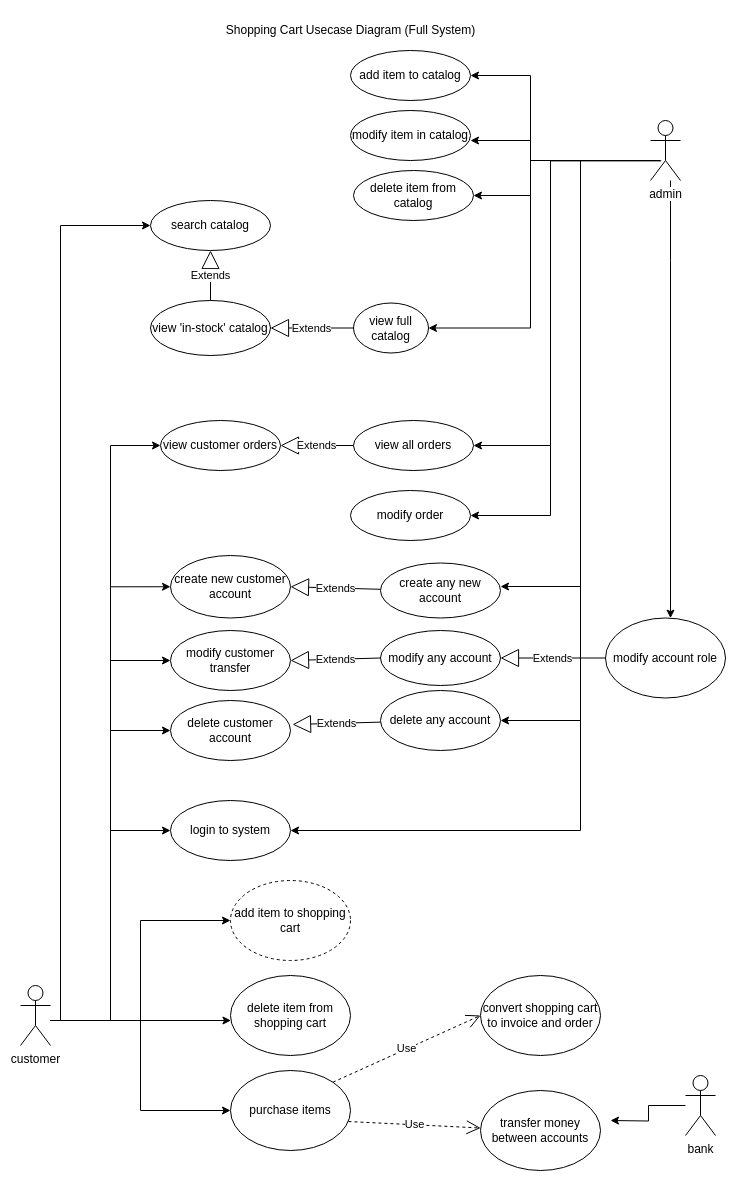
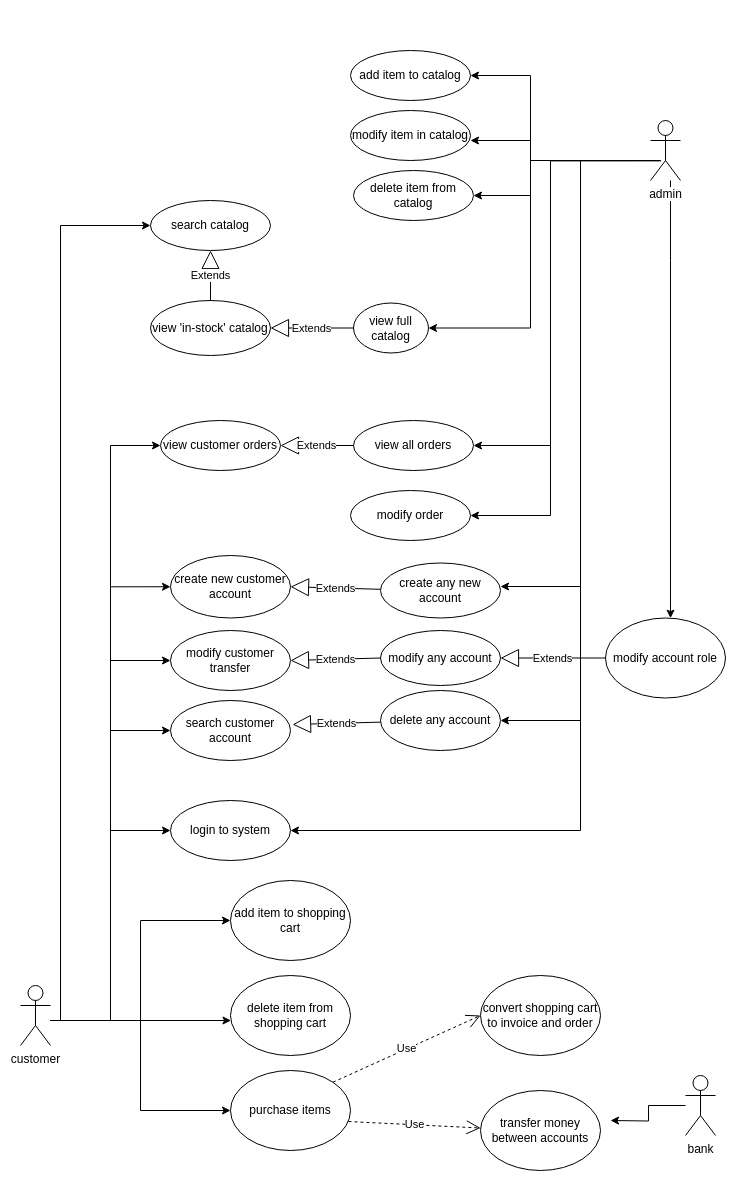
  <mxCell id="0" />
  <mxCell id="1" parent="0" />
  <mxCell id="2" style="edgeStyle=orthogonalEdgeStyle;rounded=0;orthogonalLoop=1;jettySize=auto;html=1;entryX=0;entryY=0.5;entryDx=0;entryDy=0;" parent="1" source="10" target="24" edge="1"><mxGeometry relative="1" as="geometry"><Array as="points"><mxPoint x="140" y="1020" /><mxPoint x="140" y="920" /></Array></mxGeometry></mxCell>
  <mxCell id="3" style="edgeStyle=orthogonalEdgeStyle;rounded=0;orthogonalLoop=1;jettySize=auto;html=1;" parent="1" source="10" target="25" edge="1"><mxGeometry relative="1" as="geometry"><Array as="points"><mxPoint x="80" y="1020" /><mxPoint x="80" y="1020" /></Array></mxGeometry></mxCell>
  <mxCell id="4" style="edgeStyle=orthogonalEdgeStyle;rounded=0;orthogonalLoop=1;jettySize=auto;html=1;entryX=0;entryY=0.5;entryDx=0;entryDy=0;" parent="1" source="10" target="26" edge="1"><mxGeometry relative="1" as="geometry"><Array as="points"><mxPoint x="140" y="1020" /><mxPoint x="140" y="1110" /></Array></mxGeometry></mxCell>
  <mxCell id="5" style="edgeStyle=orthogonalEdgeStyle;rounded=0;orthogonalLoop=1;jettySize=auto;html=1;entryX=0;entryY=0.5;entryDx=0;entryDy=0;" parent="1" source="10" target="38" edge="1"><mxGeometry relative="1" as="geometry"><Array as="points"><mxPoint x="110" y="1020" /><mxPoint x="110" y="830" /></Array></mxGeometry></mxCell>
  <mxCell id="6" style="edgeStyle=orthogonalEdgeStyle;rounded=0;orthogonalLoop=1;jettySize=auto;html=1;entryX=0;entryY=0.5;entryDx=0;entryDy=0;" parent="1" source="10" target="37" edge="1"><mxGeometry relative="1" as="geometry"><Array as="points"><mxPoint x="110" y="1020" /><mxPoint x="110" y="730" /></Array></mxGeometry></mxCell>
  <mxCell id="7" style="edgeStyle=orthogonalEdgeStyle;rounded=0;orthogonalLoop=1;jettySize=auto;html=1;entryX=0;entryY=0.5;entryDx=0;entryDy=0;" parent="1" source="10" target="36" edge="1"><mxGeometry relative="1" as="geometry"><Array as="points"><mxPoint x="110" y="1020" /><mxPoint x="110" y="660" /></Array></mxGeometry></mxCell>
  <mxCell id="8" style="edgeStyle=orthogonalEdgeStyle;rounded=0;orthogonalLoop=1;jettySize=auto;html=1;entryX=0;entryY=0.5;entryDx=0;entryDy=0;" parent="1" source="10" target="35" edge="1"><mxGeometry relative="1" as="geometry"><Array as="points"><mxPoint x="110" y="1020" /><mxPoint x="110" y="586" /></Array></mxGeometry></mxCell>
  <mxCell id="9" style="edgeStyle=orthogonalEdgeStyle;rounded=0;orthogonalLoop=1;jettySize=auto;html=1;exitX=1;exitY=0.333;exitDx=0;exitDy=0;exitPerimeter=0;" parent="1" source="10" edge="1"><mxGeometry relative="1" as="geometry"><mxPoint x="49.889" y="1005.111" as="targetPoint" /></mxGeometry></mxCell>
  <mxCell id="10" value="customer" style="shape=umlActor;verticalLabelPosition=bottom;labelBackgroundColor=#ffffff;verticalAlign=top;html=1;" parent="1" vertex="1"><mxGeometry x="20" y="985" width="30" height="60" as="geometry" /></mxCell>
  <mxCell id="11" style="edgeStyle=orthogonalEdgeStyle;rounded=0;html=1;exitX=0.5;exitY=1;entryX=0.5;entryY=0;jettySize=auto;orthogonalLoop=1;" parent="1" edge="1"><mxGeometry relative="1" as="geometry"><mxPoint x="420" y="180" as="sourcePoint" /></mxGeometry></mxCell>
  <mxCell id="12" style="edgeStyle=orthogonalEdgeStyle;rounded=0;html=1;exitX=0.5;exitY=1;entryX=0.5;entryY=0;jettySize=auto;orthogonalLoop=1;" parent="1" edge="1"><mxGeometry relative="1" as="geometry"><mxPoint x="420" y="90" as="sourcePoint" /></mxGeometry></mxCell>
  <mxCell id="13" style="edgeStyle=orthogonalEdgeStyle;rounded=0;html=1;exitX=1;exitY=0;entryX=0;entryY=0.5;jettySize=auto;orthogonalLoop=1;" parent="1" edge="1"><mxGeometry relative="1" as="geometry"><mxPoint x="469" y="210" as="sourcePoint" /></mxGeometry></mxCell>
  <mxCell id="14" style="edgeStyle=orthogonalEdgeStyle;rounded=0;html=1;exitX=0.5;exitY=1;entryX=0.5;entryY=0;jettySize=auto;orthogonalLoop=1;" parent="1" edge="1"><mxGeometry relative="1" as="geometry"><mxPoint x="420" y="380" as="sourcePoint" /></mxGeometry></mxCell>
  <mxCell id="15" style="edgeStyle=orthogonalEdgeStyle;rounded=0;html=1;exitX=1;exitY=0.5;entryX=0;entryY=0.5;jettySize=auto;orthogonalLoop=1;" parent="1" edge="1"><mxGeometry relative="1" as="geometry"><mxPoint x="500" y="460" as="sourcePoint" /></mxGeometry></mxCell>
  <mxCell id="16" style="edgeStyle=orthogonalEdgeStyle;rounded=0;orthogonalLoop=1;jettySize=auto;html=1;" parent="1" source="23" edge="1"><mxGeometry relative="1" as="geometry"><mxPoint x="470" y="75" as="targetPoint" /><Array as="points"><mxPoint x="530" y="160" /><mxPoint x="530" y="75" /></Array></mxGeometry></mxCell>
  <mxCell id="17" style="edgeStyle=orthogonalEdgeStyle;rounded=0;orthogonalLoop=1;jettySize=auto;html=1;" parent="1" source="23" edge="1"><mxGeometry relative="1" as="geometry"><mxPoint x="470" y="140" as="targetPoint" /><Array as="points"><mxPoint x="530" y="160" /><mxPoint x="530" y="140" /><mxPoint x="470" y="140" /></Array></mxGeometry></mxCell>
  <mxCell id="18" style="edgeStyle=orthogonalEdgeStyle;rounded=0;orthogonalLoop=1;jettySize=auto;html=1;entryX=1;entryY=0.5;entryDx=0;entryDy=0;" parent="1" source="23" target="29" edge="1"><mxGeometry relative="1" as="geometry"><Array as="points"><mxPoint x="530" y="160" /><mxPoint x="530" y="195" /></Array></mxGeometry></mxCell>
  <mxCell id="19" style="edgeStyle=orthogonalEdgeStyle;rounded=0;orthogonalLoop=1;jettySize=auto;html=1;" parent="1" source="23" target="33" edge="1"><mxGeometry relative="1" as="geometry"><Array as="points"><mxPoint x="670" y="260" /><mxPoint x="670" y="260" /></Array></mxGeometry></mxCell>
  <mxCell id="20" style="edgeStyle=orthogonalEdgeStyle;rounded=0;orthogonalLoop=1;jettySize=auto;html=1;" parent="1" source="23" edge="1"><mxGeometry relative="1" as="geometry"><Array as="points"><mxPoint x="580" y="160" /><mxPoint x="580" y="586" /></Array><mxPoint x="500" y="586" as="targetPoint" /></mxGeometry></mxCell>
  <mxCell id="21" style="edgeStyle=orthogonalEdgeStyle;rounded=0;orthogonalLoop=1;jettySize=auto;html=1;entryX=1;entryY=0.5;entryDx=0;entryDy=0;" parent="1" source="23" target="32" edge="1"><mxGeometry relative="1" as="geometry"><Array as="points"><mxPoint x="580" y="160" /><mxPoint x="580" y="720" /></Array></mxGeometry></mxCell>
  <mxCell id="22" style="edgeStyle=orthogonalEdgeStyle;rounded=0;orthogonalLoop=1;jettySize=auto;html=1;entryX=1;entryY=0.5;entryDx=0;entryDy=0;" parent="1" source="23" target="38" edge="1"><mxGeometry relative="1" as="geometry"><mxPoint x="330" y="840" as="targetPoint" /><Array as="points"><mxPoint x="580" y="160" /><mxPoint x="580" y="830" /></Array></mxGeometry></mxCell>
  <mxCell id="23" value="admin" style="shape=umlActor;verticalLabelPosition=bottom;labelBackgroundColor=#ffffff;verticalAlign=top;html=1;" parent="1" vertex="1"><mxGeometry x="650" y="120" width="30" height="60" as="geometry" /></mxCell>
- <mxCell id="24" value="add item to shopping cart" style="ellipse;whiteSpace=wrap;html=1;dashed=1;" parent="1" vertex="1"><mxGeometry x="230" y="880" width="120" height="80" as="geometry" /></mxCell>
+ <mxCell id="24" value="add item to shopping cart" style="ellipse;whiteSpace=wrap;html=1;" parent="1" vertex="1"><mxGeometry x="230" y="880" width="120" height="80" as="geometry" /></mxCell>
  <mxCell id="25" value="delete item from shopping cart" style="ellipse;whiteSpace=wrap;html=1;" parent="1" vertex="1"><mxGeometry x="230" y="975" width="120" height="80" as="geometry" /></mxCell>
  <mxCell id="26" value="purchase items" style="ellipse;whiteSpace=wrap;html=1;" parent="1" vertex="1"><mxGeometry x="230" y="1070" width="120" height="80" as="geometry" /></mxCell>
  <mxCell id="27" value="add item to catalog" style="ellipse;whiteSpace=wrap;html=1;" parent="1" vertex="1"><mxGeometry x="350" y="50" width="120" height="50" as="geometry" /></mxCell>
  <mxCell id="28" value="modify item in catalog" style="ellipse;whiteSpace=wrap;html=1;" parent="1" vertex="1"><mxGeometry x="350" y="110" width="120" height="50" as="geometry" /></mxCell>
  <mxCell id="29" value="delete item from catalog" style="ellipse;whiteSpace=wrap;html=1;" parent="1" vertex="1"><mxGeometry x="353" y="170" width="120" height="50" as="geometry" /></mxCell>
  <mxCell id="30" value="create any new account" style="ellipse;whiteSpace=wrap;html=1;" parent="1" vertex="1"><mxGeometry x="380" y="562.5" width="120" height="55" as="geometry" /></mxCell>
  <mxCell id="31" value="modify any account" style="ellipse;whiteSpace=wrap;html=1;" parent="1" vertex="1"><mxGeometry x="380" y="630" width="120" height="55" as="geometry" /></mxCell>
  <mxCell id="32" value="delete any account" style="ellipse;whiteSpace=wrap;html=1;" parent="1" vertex="1"><mxGeometry x="380" y="690" width="120" height="60" as="geometry" /></mxCell>
  <mxCell id="33" value="modify account role" style="ellipse;whiteSpace=wrap;html=1;" parent="1" vertex="1"><mxGeometry x="605" y="617.5" width="120" height="80" as="geometry" /></mxCell>
  <mxCell id="34" value="Extends" style="endArrow=block;endSize=16;endFill=0;html=1;entryX=1;entryY=0.5;entryDx=0;entryDy=0;exitX=0;exitY=0.5;exitDx=0;exitDy=0;" parent="1" source="33" target="31" edge="1"><mxGeometry width="160" relative="1" as="geometry"><mxPoint x="600" y="610" as="sourcePoint" /><mxPoint x="450" y="740" as="targetPoint" /></mxGeometry></mxCell>
  <mxCell id="35" value="create new customer account" style="ellipse;whiteSpace=wrap;html=1;" parent="1" vertex="1"><mxGeometry x="170" y="555" width="120" height="62.5" as="geometry" /></mxCell>
  <mxCell id="36" value="modify customer transfer" style="ellipse;whiteSpace=wrap;html=1;" parent="1" vertex="1"><mxGeometry x="170" y="630" width="120" height="60" as="geometry" /></mxCell>
- <mxCell id="37" value="delete customer account" style="ellipse;whiteSpace=wrap;html=1;" parent="1" vertex="1"><mxGeometry x="170" y="700" width="120" height="60" as="geometry" /></mxCell>
+ <mxCell id="37" value="search customer account" style="ellipse;whiteSpace=wrap;html=1;" parent="1" vertex="1"><mxGeometry x="170" y="700" width="120" height="60" as="geometry" /></mxCell>
  <mxCell id="38" value="login to system" style="ellipse;whiteSpace=wrap;html=1;" parent="1" vertex="1"><mxGeometry x="170" y="800" width="120" height="60" as="geometry" /></mxCell>
  <mxCell id="39" value="Extends" style="endArrow=block;endSize=16;endFill=0;html=1;entryX=1;entryY=0.5;entryDx=0;entryDy=0;" parent="1" source="30" target="35" edge="1"><mxGeometry width="160" relative="1" as="geometry"><mxPoint x="610" y="687.5" as="sourcePoint" /><mxPoint x="510" y="687.5" as="targetPoint" /></mxGeometry></mxCell>
  <mxCell id="40" value="Extends" style="endArrow=block;endSize=16;endFill=0;html=1;entryX=1;entryY=0.5;entryDx=0;entryDy=0;exitX=0;exitY=0.5;exitDx=0;exitDy=0;" parent="1" source="31" target="36" edge="1"><mxGeometry width="160" relative="1" as="geometry"><mxPoint x="380" y="610" as="sourcePoint" /><mxPoint x="520" y="630" as="targetPoint" /></mxGeometry></mxCell>
  <mxCell id="41" value="Extends" style="endArrow=block;endSize=16;endFill=0;html=1;entryX=1.017;entryY=0.4;entryDx=0;entryDy=0;entryPerimeter=0;" parent="1" source="32" target="37" edge="1"><mxGeometry width="160" relative="1" as="geometry"><mxPoint x="630" y="640" as="sourcePoint" /><mxPoint x="530" y="640" as="targetPoint" /></mxGeometry></mxCell>
- <mxCell id="42" value="Shopping Cart Usecase Diagram (Full System)" style="text;html=1;align=center;verticalAlign=middle;resizable=0;points=[];autosize=1;" parent="1" vertex="1"><mxGeometry x="220" y="20" width="260" height="20" as="geometry" /></mxCell>
  <mxCell id="43" value="convert shopping cart to invoice and order" style="ellipse;whiteSpace=wrap;html=1;" parent="1" vertex="1"><mxGeometry x="480" y="975" width="120" height="80" as="geometry" /></mxCell>
  <mxCell id="44" value="transfer money between accounts" style="ellipse;whiteSpace=wrap;html=1;" parent="1" vertex="1"><mxGeometry x="480" y="1090" width="120" height="80" as="geometry" /></mxCell>
  <mxCell id="45" value="Use" style="endArrow=open;endSize=12;dashed=1;html=1;exitX=1;exitY=0;exitDx=0;exitDy=0;entryX=0;entryY=0.5;entryDx=0;entryDy=0;" parent="1" source="26" target="43" edge="1"><mxGeometry width="160" relative="1" as="geometry"><mxPoint x="290" y="960" as="sourcePoint" /><mxPoint x="450" y="960" as="targetPoint" /></mxGeometry></mxCell>
  <mxCell id="46" value="Use" style="endArrow=open;endSize=12;dashed=1;html=1;exitX=0.983;exitY=0.638;exitDx=0;exitDy=0;exitPerimeter=0;" parent="1" source="26" target="44" edge="1"><mxGeometry width="160" relative="1" as="geometry"><mxPoint x="342.426" y="1091.716" as="sourcePoint" /><mxPoint x="490" y="1025" as="targetPoint" /></mxGeometry></mxCell>
  <mxCell id="47" style="edgeStyle=orthogonalEdgeStyle;rounded=0;orthogonalLoop=1;jettySize=auto;html=1;" parent="1" source="48" edge="1"><mxGeometry relative="1" as="geometry"><mxPoint x="610" y="1120" as="targetPoint" /></mxGeometry></mxCell>
  <mxCell id="48" value="bank" style="shape=umlActor;verticalLabelPosition=bottom;labelBackgroundColor=#ffffff;verticalAlign=top;html=1;" parent="1" vertex="1"><mxGeometry x="685" y="1075" width="30" height="60" as="geometry" /></mxCell>
  <mxCell id="49" value="view full catalog" style="ellipse;whiteSpace=wrap;html=1;" parent="1" vertex="1"><mxGeometry x="353" y="302.5" width="75" height="50" as="geometry" /></mxCell>
  <mxCell id="50" style="edgeStyle=orthogonalEdgeStyle;rounded=0;orthogonalLoop=1;jettySize=auto;html=1;entryX=1;entryY=0.5;entryDx=0;entryDy=0;" parent="1" target="49" edge="1"><mxGeometry relative="1" as="geometry"><Array as="points"><mxPoint x="530" y="160" /><mxPoint x="530" y="328" /></Array><mxPoint x="660" y="160" as="sourcePoint" /><mxPoint x="420" y="290" as="targetPoint" /></mxGeometry></mxCell>
  <mxCell id="51" value="view 'in-stock' catalog" style="ellipse;whiteSpace=wrap;html=1;" parent="1" vertex="1"><mxGeometry x="150" y="300" width="120" height="55" as="geometry" /></mxCell>
  <mxCell id="52" style="edgeStyle=orthogonalEdgeStyle;rounded=0;orthogonalLoop=1;jettySize=auto;html=1;entryX=0;entryY=0.5;entryDx=0;entryDy=0;" parent="1" target="61" edge="1"><mxGeometry relative="1" as="geometry"><mxPoint x="50" y="1020" as="sourcePoint" /><mxPoint x="170" y="410" as="targetPoint" /><Array as="points"><mxPoint x="60" y="1020" /><mxPoint x="60" y="225" /></Array></mxGeometry></mxCell>
  <mxCell id="53" value="Extends" style="endArrow=block;endSize=16;endFill=0;html=1;exitX=0;exitY=0.5;exitDx=0;exitDy=0;entryX=1;entryY=0.5;entryDx=0;entryDy=0;" parent="1" source="49" target="51" edge="1"><mxGeometry width="160" relative="1" as="geometry"><mxPoint x="280" y="369.5" as="sourcePoint" /><mxPoint x="290" y="190" as="targetPoint" /></mxGeometry></mxCell>
  <mxCell id="54" value="view customer orders" style="ellipse;whiteSpace=wrap;html=1;" parent="1" vertex="1"><mxGeometry x="160" y="420" width="120" height="50" as="geometry" /></mxCell>
  <mxCell id="55" value="view all orders" style="ellipse;whiteSpace=wrap;html=1;" parent="1" vertex="1"><mxGeometry x="353" y="420" width="120" height="50" as="geometry" /></mxCell>
  <mxCell id="56" value="modify order" style="ellipse;whiteSpace=wrap;html=1;" parent="1" vertex="1"><mxGeometry x="350" y="490" width="120" height="50" as="geometry" /></mxCell>
  <mxCell id="57" style="edgeStyle=orthogonalEdgeStyle;rounded=0;orthogonalLoop=1;jettySize=auto;html=1;entryX=1;entryY=0.5;entryDx=0;entryDy=0;" parent="1" target="56" edge="1"><mxGeometry relative="1" as="geometry"><Array as="points"><mxPoint x="550" y="160" /><mxPoint x="550" y="515" /></Array><mxPoint x="650" y="160" as="sourcePoint" /><mxPoint x="480" y="270" as="targetPoint" /></mxGeometry></mxCell>
  <mxCell id="58" style="edgeStyle=orthogonalEdgeStyle;rounded=0;orthogonalLoop=1;jettySize=auto;html=1;entryX=1;entryY=0.5;entryDx=0;entryDy=0;exitX=0.357;exitY=0.673;exitDx=0;exitDy=0;exitPerimeter=0;" parent="1" source="23" target="55" edge="1"><mxGeometry relative="1" as="geometry"><Array as="points"><mxPoint x="550" y="160" /><mxPoint x="550" y="445" /></Array><mxPoint x="750" y="180" as="sourcePoint" /><mxPoint x="483" y="435" as="targetPoint" /></mxGeometry></mxCell>
  <mxCell id="59" value="Extends" style="endArrow=block;endSize=16;endFill=0;html=1;exitX=0;exitY=0.5;exitDx=0;exitDy=0;entryX=1;entryY=0.5;entryDx=0;entryDy=0;" parent="1" source="55" target="54" edge="1"><mxGeometry width="160" relative="1" as="geometry"><mxPoint x="350" y="349.66" as="sourcePoint" /><mxPoint x="280" y="349.66" as="targetPoint" /></mxGeometry></mxCell>
  <mxCell id="60" style="edgeStyle=orthogonalEdgeStyle;rounded=0;orthogonalLoop=1;jettySize=auto;html=1;entryX=0;entryY=0.5;entryDx=0;entryDy=0;" parent="1" target="54" edge="1"><mxGeometry relative="1" as="geometry"><mxPoint x="50" y="1020" as="sourcePoint" /><mxPoint x="170" y="270" as="targetPoint" /><Array as="points"><mxPoint x="110" y="1020" /><mxPoint x="110" y="445" /></Array></mxGeometry></mxCell>
  <mxCell id="61" value="search catalog" style="ellipse;whiteSpace=wrap;html=1;" vertex="1" parent="1"><mxGeometry x="150" y="200" width="120" height="50" as="geometry" /></mxCell>
  <mxCell id="62" value="Extends" style="endArrow=block;endSize=16;endFill=0;html=1;exitX=0.5;exitY=0;exitDx=0;exitDy=0;entryX=0.5;entryY=1;entryDx=0;entryDy=0;" edge="1" parent="1" source="51" target="61"><mxGeometry width="160" relative="1" as="geometry"><mxPoint x="363" y="415" as="sourcePoint" /><mxPoint x="290" y="415" as="targetPoint" /></mxGeometry></mxCell>
